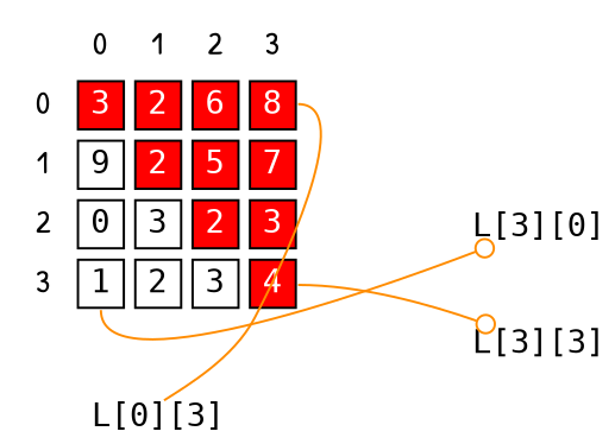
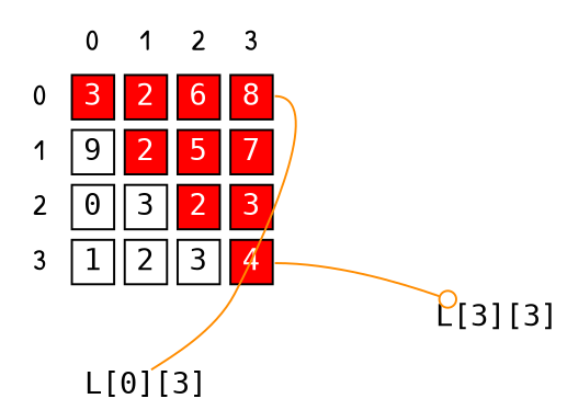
  digraph {
    nodesep=0.5
    ranksep=1
    rankdir=LR
    fontname="Patrick Hand"
    node [shape=plain fontname="Patrick Hand"]
    edge [color=darkorange arrowhead=odot fontname="Patrick Hand"]
    n1 [label=<     <table border="0" cellborder="1" cellspacing="5">         <tr>             <td color="none" width="20%"></td>             <td color="none" width="20%">0</td>             <td color="none" width="20%">1</td>             <td color="none" width="20%">2</td>             <td color="none" width="20%">3</td>         </tr>         <tr>             <td color="none">0</td>             <td bgcolor="red"><font face="monospace" color="white">3</font></td>             <td bgcolor="red"><font face="monospace" color="white">2</font></td>             <td bgcolor="red"><font face="monospace" color="white">6</font></td>             <td bgcolor="red" port="ex1"><font face="monospace" color="white">8</font></td>         </tr>         <tr>             <td color="none">1</td>             <td><font face="monospace">9</font></td>             <td bgcolor="red"><font face="monospace" color="white">2</font></td>             <td bgcolor="red"><font face="monospace" color="white">5</font></td>             <td bgcolor="red"><font face="monospace" color="white">7</font></td>         </tr>         <tr>             <td color="none">2</td>             <td><font face="monospace">0</font></td>             <td><font face="monospace">3</font></td>             <td bgcolor="red"><font face="monospace" color="white">2</font></td>             <td bgcolor="red"><font face="monospace" color="white">3</font></td>         </tr>         <tr>             <td color="none">3</td>             <td port="ex2"><font face="monospace">1</font></td>             <td><font face="monospace">2</font></td>             <td><font face="monospace">3</font></td>             <td bgcolor="red" port="ex3"><font face="monospace" color="white">4</font></td>         </tr>     </table>>]
    n2 [label=<<font face="monospace">L[0][3]</font>>]
-   n3 [label=<<font face="monospace">L[3][0]</font>>]
    n4 [label=<<font face="monospace">L[3][3]</font>>]
    subgraph sub_1 {
      rank=same
      n1
      n2
    }
    n1 -> n2 [tailport=ex1]
-   n1 -> n3 [tailport=ex2]
    n1 -> n4 [tailport=ex3]
  }
